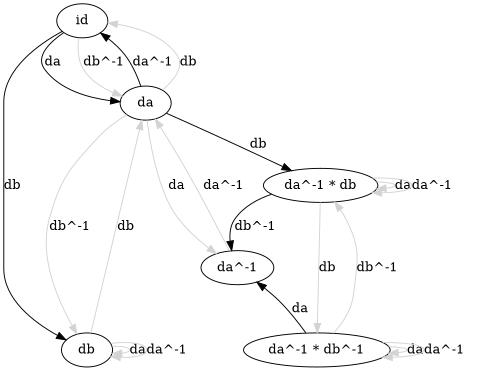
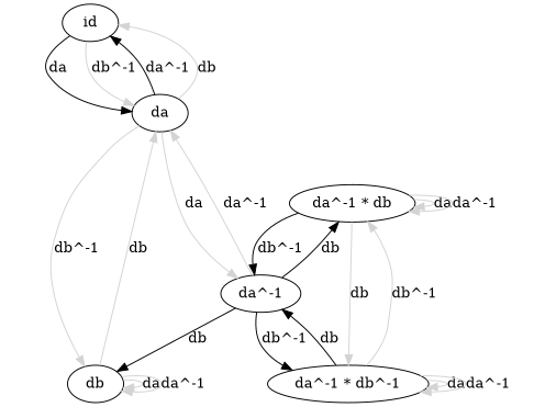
  digraph {
    edge [color=lightgray]
    n1 [label=id]
    n2 [label=da]
    n3 [label=db]
    n4 [label="da^-1"]
    n5 [label="da^-1 * db^-1"]
    n6 [label="da^-1 * db"]
    n1 -> n2 [label=da color=""]
    n1 -> n2 [label="db^-1"]
-   n1 -> n3 [label=db color=""]
+   n4 -> n3 [label=db color=""]
    n2 -> n1 [label="da^-1" color=""]
    n2 -> n1 [label=db]
    n2 -> n3 [label="db^-1"]
    n2 -> n4 [label=da]
    n3 -> n2 [label=db]
    n3 -> n3 [label=da]
    n3 -> n3 [label="da^-1"]
    n4 -> n2 [label="da^-1"]
-   n2 -> n6 [label=db color=""]
-   n5 -> n4 [label=da color=""]
+   n4 -> n5 [label="db^-1" color=""]
+   n4 -> n6 [label=db color=""]
+   n5 -> n4 [label=db color=""]
    n5 -> n5 [label=da]
    n5 -> n5 [label="da^-1"]
    n5 -> n6 [label="db^-1"]
    n6 -> n4 [label="db^-1" color=""]
    n6 -> n5 [label=db]
    n6 -> n6 [label=da]
    n6 -> n6 [label="da^-1"]
  }
